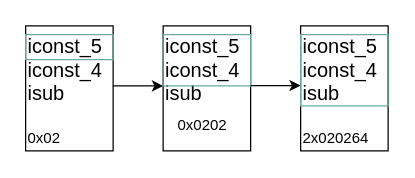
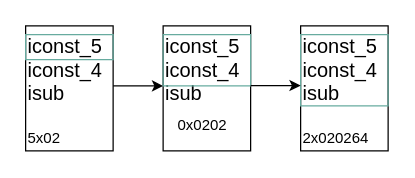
  <mxCell id="0" />
  <mxCell id="1" parent="0" />
  <mxCell id="2" value="" style="endArrow=classic;html=1;" edge="1" parent="1"><mxGeometry width="50" height="50" relative="1" as="geometry"><mxPoint x="90" y="68" as="sourcePoint" /><mxPoint x="130" y="68" as="targetPoint" /></mxGeometry></mxCell>
  <mxCell id="3" value="" style="group;strokeColor=#000000;" vertex="1" connectable="0" parent="1"><mxGeometry x="20" y="20" width="70" height="100" as="geometry" /></mxCell>
  <mxCell id="4" value="&lt;font style=&quot;font-size: 16px&quot;&gt;iconst_5&lt;br&gt;iconst_4&lt;br&gt;isub&lt;/font&gt;" style="text;whiteSpace=wrap;html=1;" vertex="1" parent="3"><mxGeometry width="70" height="60" as="geometry" /></mxCell>
  <mxCell id="5" value="" style="rounded=0;whiteSpace=wrap;html=1;fontColor=#ffffff;fillColor=none;strokeColor=#67AB9F;" vertex="1" parent="3"><mxGeometry y="7" width="70" height="20" as="geometry" /></mxCell>
- <mxCell id="6" value="0x02" style="text;html=1;strokeColor=none;fillColor=none;align=left;verticalAlign=middle;whiteSpace=wrap;rounded=0;" vertex="1" parent="3"><mxGeometry y="80" width="40" height="20" as="geometry" /></mxCell>
+ <mxCell id="6" value="5x02" style="text;html=1;strokeColor=none;fillColor=none;align=left;verticalAlign=middle;whiteSpace=wrap;rounded=0;" vertex="1" parent="3"><mxGeometry y="80" width="40" height="20" as="geometry" /></mxCell>
  <mxCell id="7" value="" style="group;strokeColor=#000000;" vertex="1" connectable="0" parent="1"><mxGeometry x="130" y="20" width="70" height="100" as="geometry" /></mxCell>
  <mxCell id="8" value="&lt;font style=&quot;font-size: 16px&quot;&gt;iconst_5&lt;br&gt;iconst_4&lt;br&gt;isub&lt;/font&gt;" style="text;whiteSpace=wrap;html=1;" vertex="1" parent="7"><mxGeometry width="70" height="60" as="geometry" /></mxCell>
  <mxCell id="9" value="" style="rounded=0;whiteSpace=wrap;html=1;fontColor=#ffffff;fillColor=none;strokeColor=#67AB9F;" vertex="1" parent="7"><mxGeometry y="7" width="70" height="41" as="geometry" /></mxCell>
  <mxCell id="10" value="0x0202" style="text;html=1;strokeColor=none;fillColor=none;align=left;verticalAlign=middle;whiteSpace=wrap;rounded=0;" vertex="1" parent="7"><mxGeometry x="10" y="70" width="40" height="20" as="geometry" /></mxCell>
  <mxCell id="11" value="" style="group;strokeColor=#000000;" vertex="1" connectable="0" parent="1"><mxGeometry x="240" y="20" width="70" height="100" as="geometry" /></mxCell>
  <mxCell id="12" value="&lt;font style=&quot;font-size: 16px&quot;&gt;iconst_5&lt;br&gt;iconst_4&lt;br&gt;isub&lt;/font&gt;" style="text;whiteSpace=wrap;html=1;" vertex="1" parent="11"><mxGeometry width="70" height="60" as="geometry" /></mxCell>
  <mxCell id="13" value="" style="rounded=0;whiteSpace=wrap;html=1;fontColor=#ffffff;fillColor=none;strokeColor=#67AB9F;" vertex="1" parent="11"><mxGeometry y="7" width="70" height="57" as="geometry" /></mxCell>
  <mxCell id="14" value="2x020264" style="text;html=1;strokeColor=none;fillColor=none;align=left;verticalAlign=middle;whiteSpace=wrap;rounded=0;" vertex="1" parent="11"><mxGeometry y="80" width="50" height="20" as="geometry" /></mxCell>
  <mxCell id="15" value="" style="endArrow=classic;html=1;" edge="1" parent="1"><mxGeometry width="50" height="50" relative="1" as="geometry"><mxPoint x="200" y="67.76" as="sourcePoint" /><mxPoint x="240" y="67.76" as="targetPoint" /></mxGeometry></mxCell>
